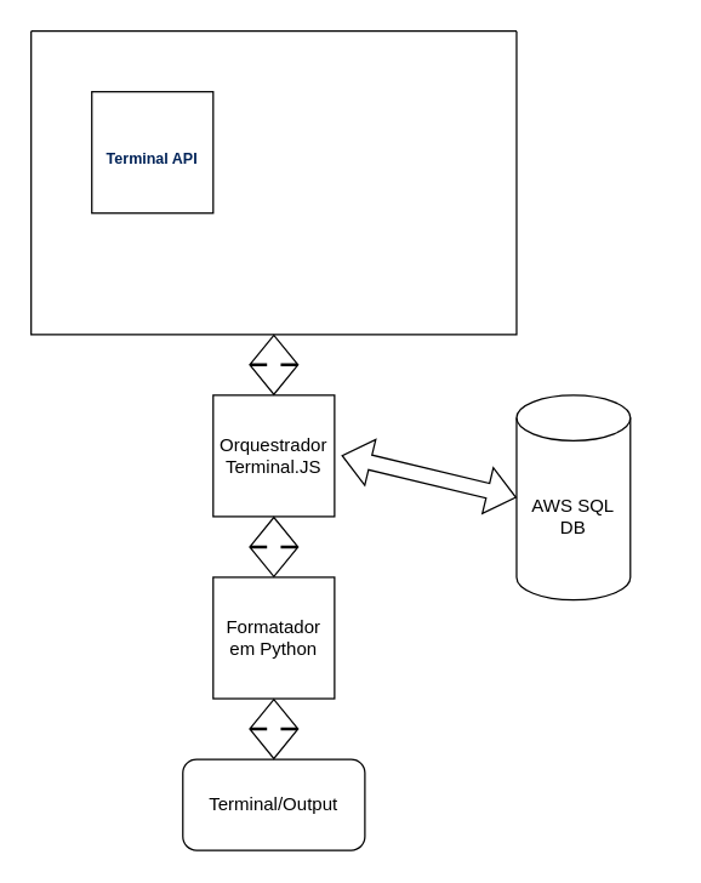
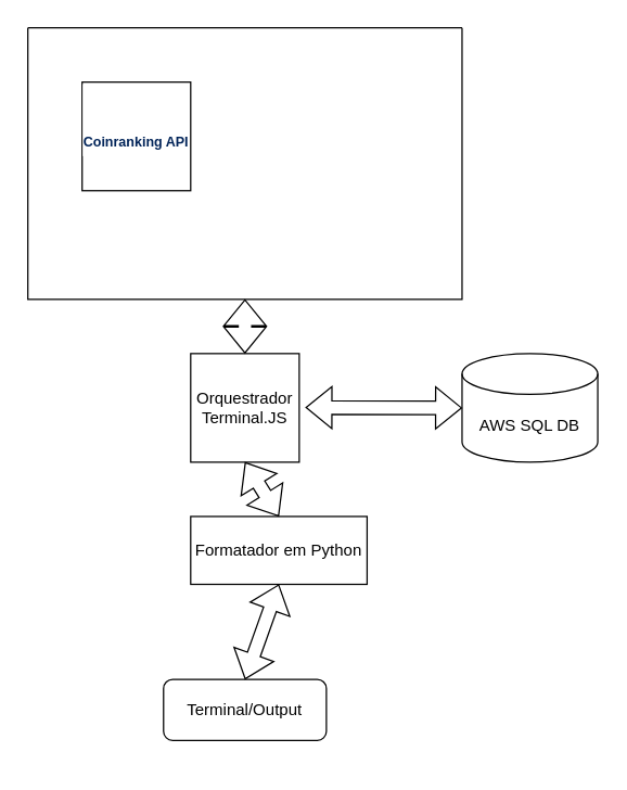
  <mxCell id="0" />
  <mxCell id="1" parent="0" />
- <mxCell id="2" value="&lt;h1 style=&quot;box-sizing: border-box; -webkit-font-smoothing: antialiased; text-rendering: optimizelegibility; touch-action: manipulation; margin-top: 0px; line-height: 1.2; color: rgb(0, 35, 88); font-family: Montserrat, Helvetica, Arial, &amp;quot;sans-serif&amp;quot;; text-align: left; background-color: rgb(255, 255, 255); margin-bottom: 1.5rem !important; padding-top: 1.5rem !important;&quot; id=&quot;coinranking-api-documentation&quot;&gt;&lt;font style=&quot;font-size: 10px;&quot;&gt;Terminal API&lt;/font&gt;&lt;/h1&gt;" style="whiteSpace=wrap;html=1;aspect=fixed;" vertex="1" parent="1"><mxGeometry x="60" y="60" width="80" height="80" as="geometry" /></mxCell>
+ <mxCell id="2" value="&lt;h1 style=&quot;box-sizing: border-box; -webkit-font-smoothing: antialiased; text-rendering: optimizelegibility; touch-action: manipulation; margin-top: 0px; line-height: 1.2; color: rgb(0, 35, 88); font-family: Montserrat, Helvetica, Arial, &amp;quot;sans-serif&amp;quot;; text-align: left; background-color: rgb(255, 255, 255); margin-bottom: 1.5rem !important; padding-top: 1.5rem !important;&quot; id=&quot;coinranking-api-documentation&quot;&gt;&lt;font style=&quot;font-size: 10px;&quot;&gt;Coinranking API&lt;/font&gt;&lt;/h1&gt;" style="whiteSpace=wrap;html=1;aspect=fixed;" vertex="1" parent="1"><mxGeometry x="60" y="60" width="80" height="80" as="geometry" /></mxCell>
  <mxCell id="3" value="" style="swimlane;startSize=0;" vertex="1" parent="1"><mxGeometry x="20" width="320" height="200" as="geometry" y="20" /></mxCell>
  <mxCell id="4" value="Orquestrador Terminal.JS" style="whiteSpace=wrap;html=1;aspect=fixed;" vertex="1" parent="1"><mxGeometry x="140" y="260" width="80" height="80" as="geometry" /></mxCell>
- <mxCell id="5" value="Formatador em Python" style="whiteSpace=wrap;html=1;aspect=fixed;" vertex="1" parent="1"><mxGeometry x="140" y="380" width="80" height="80" as="geometry" /></mxCell>
- <mxCell id="6" value="Terminal/Output" style="rounded=1;whiteSpace=wrap;html=1;" vertex="1" parent="1"><mxGeometry x="120" y="500" width="120" height="60" as="geometry" /></mxCell>
- <mxCell id="7" value="AWS SQL DB" style="shape=cylinder3;whiteSpace=wrap;html=1;boundedLbl=1;backgroundOutline=1;size=15;" vertex="1" parent="1"><mxGeometry x="340" y="260" width="75" height="135" as="geometry" /></mxCell>
+ <mxCell id="5" value="Formatador em Python" style="whiteSpace=wrap;html=1;aspect=fixed;" vertex="1" parent="1"><mxGeometry x="140" y="380" width="130" height="50" as="geometry" /></mxCell>
+ <mxCell id="6" value="Terminal/Output" style="rounded=1;whiteSpace=wrap;html=1;" vertex="1" parent="1"><mxGeometry x="120" y="500" width="120" height="45" as="geometry" /></mxCell>
+ <mxCell id="7" value="AWS SQL DB" style="shape=cylinder3;whiteSpace=wrap;html=1;boundedLbl=1;backgroundOutline=1;size=15;" vertex="1" parent="1"><mxGeometry x="340" y="260" width="100" height="80" as="geometry" /></mxCell>
  <mxCell id="8" value="" style="shape=flexArrow;endArrow=classic;startArrow=classic;html=1;rounded=0;exitX=1.057;exitY=0.497;exitDx=0;exitDy=0;exitPerimeter=0;entryX=0;entryY=0.5;entryDx=0;entryDy=0;entryPerimeter=0;" edge="1" parent="1" source="4" target="7"><mxGeometry width="100" height="100" relative="1" as="geometry"><mxPoint x="230" y="390" as="sourcePoint" /><mxPoint x="330" y="290" as="targetPoint" /></mxGeometry></mxCell>
  <mxCell id="9" value="" style="shape=flexArrow;endArrow=classic;startArrow=classic;html=1;rounded=0;exitX=0.5;exitY=1;exitDx=0;exitDy=0;entryX=0.5;entryY=0;entryDx=0;entryDy=0;" edge="1" parent="1" source="4" target="5"><mxGeometry width="100" height="100" relative="1" as="geometry"><mxPoint x="235" y="310" as="sourcePoint" /><mxPoint x="350" y="310" as="targetPoint" /></mxGeometry></mxCell>
  <mxCell id="10" value="" style="shape=flexArrow;endArrow=classic;startArrow=classic;html=1;rounded=0;exitX=0.5;exitY=1;exitDx=0;exitDy=0;entryX=0.5;entryY=0;entryDx=0;entryDy=0;" edge="1" parent="1" source="5" target="6"><mxGeometry width="100" height="100" relative="1" as="geometry"><mxPoint x="255" y="330" as="sourcePoint" /><mxPoint x="370" y="330" as="targetPoint" /></mxGeometry></mxCell>
  <mxCell id="11" value="" style="shape=flexArrow;endArrow=classic;startArrow=classic;html=1;rounded=0;exitX=0.5;exitY=1;exitDx=0;exitDy=0;entryX=0.5;entryY=0;entryDx=0;entryDy=0;" edge="1" parent="1" source="3" target="4"><mxGeometry width="100" height="100" relative="1" as="geometry"><mxPoint x="265" y="340" as="sourcePoint" /><mxPoint x="380" y="340" as="targetPoint" /></mxGeometry></mxCell>
